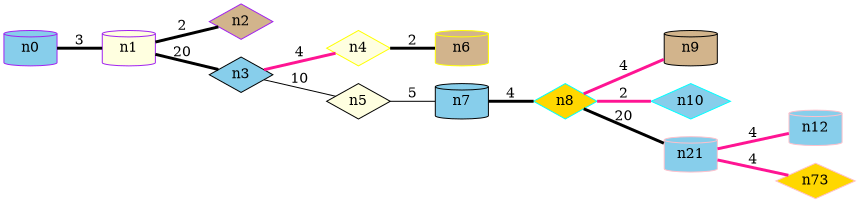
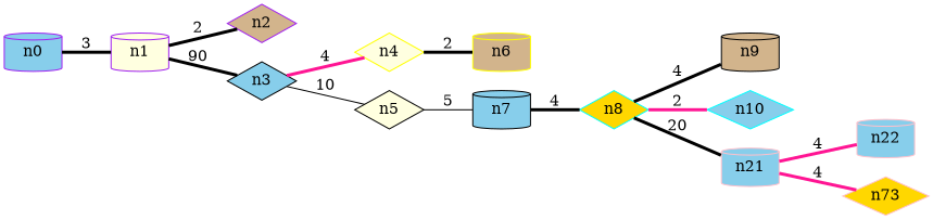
  digraph {
    compound=true
    rankdir=LR
    node [color=black fillcolor=skyblue shape=cylinder style=filled]
    edge [arrowhead=none arrowtail=none color=black dir=both penwidth=3]
    n0 [color=purple]
    n1 [color=purple fillcolor=lightyellow]
    n2 [color=purple fillcolor=tan shape=diamond]
    n3 [shape=diamond]
    n4 [color=yellow fillcolor=lightyellow shape=diamond]
    n5 [fillcolor=lightyellow shape=diamond]
    n6 [color=yellow fillcolor=tan]
    n7
    n8 [color=cyan fillcolor=gold shape=diamond]
    n9 [fillcolor=tan]
    n10 [color=cyan shape=diamond]
    n11 [color=pink label=n21]
-   n12 [color=pink]
+   n12 [color=pink label=n22]
    n13 [color=pink fillcolor=gold label=n73 shape=diamond]
    n0 -> n1 [label=3]
    n1 -> n2 [label=2]
-   n1 -> n3 [label=20]
+   n1 -> n3 [label=90]
    n3 -> n4 [color=deeppink label=4]
    n3 -> n5 [label=10 penwidth=""]
    n4 -> n6 [label=2]
    n5 -> n7 [label=5 penwidth=""]
    n7 -> n8 [label=4]
-   n8 -> n9 [color=deeppink label=4]
+   n8 -> n9 [label=4]
    n8 -> n10 [color=deeppink label=2]
    n8 -> n11 [label=20]
    n11 -> n12 [color=deeppink label=4]
    n11 -> n13 [color=deeppink label=4]
  }
